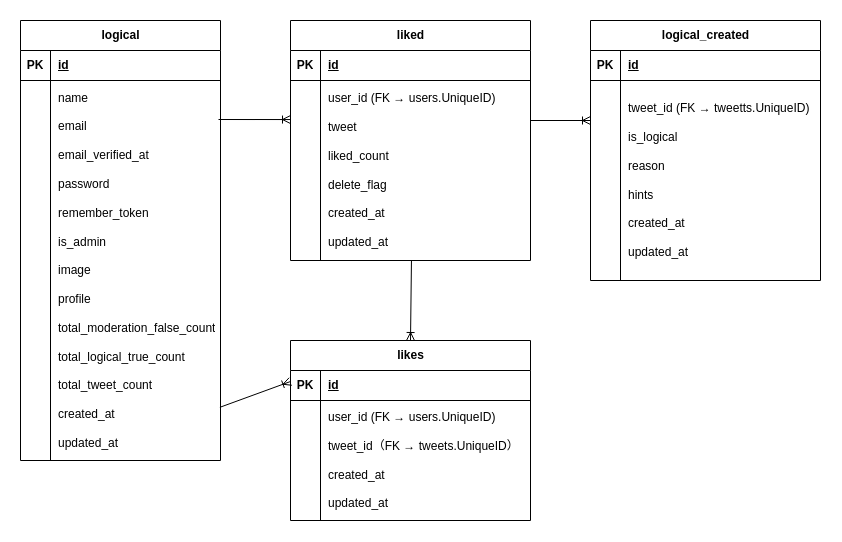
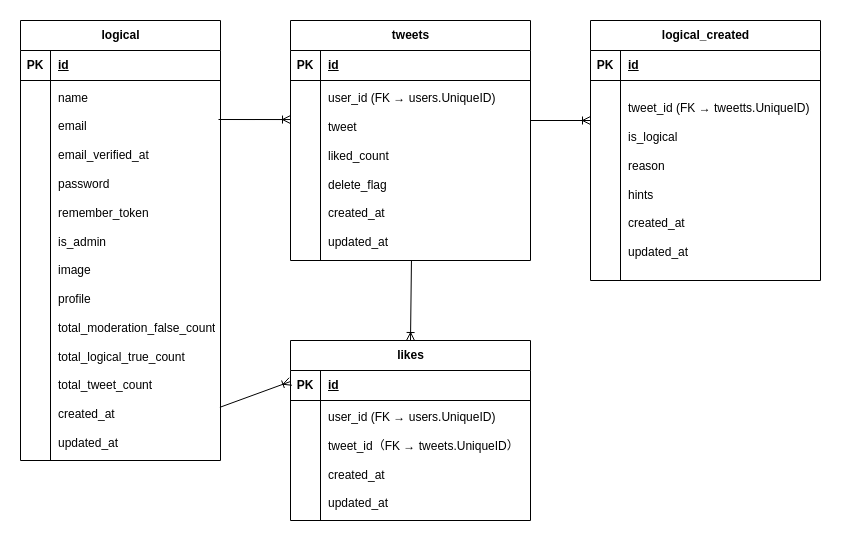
  <mxCell id="0" />
  <mxCell id="1" parent="0" />
  <mxCell id="2" value="logical" style="shape=table;startSize=30;container=1;collapsible=1;childLayout=tableLayout;fixedRows=1;rowLines=0;fontStyle=1;align=center;resizeLast=1;html=1;" parent="1" vertex="1"><mxGeometry x="20" y="20" width="200" height="440" as="geometry" /></mxCell>
  <mxCell id="3" value="" style="shape=tableRow;horizontal=0;startSize=0;swimlaneHead=0;swimlaneBody=0;fillColor=none;collapsible=0;dropTarget=0;points=[[0,0.5],[1,0.5]];portConstraint=eastwest;top=0;left=0;right=0;bottom=1;" parent="2" vertex="1"><mxGeometry y="30" width="200" height="30" as="geometry" /></mxCell>
  <mxCell id="4" value="PK" style="shape=partialRectangle;connectable=0;fillColor=none;top=0;left=0;bottom=0;right=0;fontStyle=1;overflow=hidden;whiteSpace=wrap;html=1;" parent="3" vertex="1"><mxGeometry width="30" height="30" as="geometry"><mxRectangle width="30" height="30" as="alternateBounds" /></mxGeometry></mxCell>
  <mxCell id="5" value="id" style="shape=partialRectangle;connectable=0;fillColor=none;top=0;left=0;bottom=0;right=0;align=left;spacingLeft=6;fontStyle=5;overflow=hidden;whiteSpace=wrap;html=1;" parent="3" vertex="1"><mxGeometry x="30" width="170" height="30" as="geometry"><mxRectangle width="170" height="30" as="alternateBounds" /></mxGeometry></mxCell>
  <mxCell id="6" value="" style="shape=tableRow;horizontal=0;startSize=0;swimlaneHead=0;swimlaneBody=0;fillColor=none;collapsible=0;dropTarget=0;points=[[0,0.5],[1,0.5]];portConstraint=eastwest;top=0;left=0;right=0;bottom=0;" parent="2" vertex="1"><mxGeometry y="60" width="200" height="380" as="geometry" /></mxCell>
  <mxCell id="7" value="" style="shape=partialRectangle;connectable=0;fillColor=none;top=0;left=0;bottom=0;right=0;editable=1;overflow=hidden;whiteSpace=wrap;html=1;" parent="6" vertex="1"><mxGeometry width="30" height="380" as="geometry"><mxRectangle width="30" height="380" as="alternateBounds" /></mxGeometry></mxCell>
  <mxCell id="8" value="name&lt;div&gt;&lt;br&gt;&lt;/div&gt;&lt;div&gt;email&lt;br&gt;&lt;br&gt;&lt;/div&gt;&lt;div&gt;email_verified_at&lt;/div&gt;&lt;div&gt;&lt;br&gt;&lt;/div&gt;&lt;div&gt;password&lt;/div&gt;&lt;div&gt;&lt;br&gt;&lt;/div&gt;&lt;div&gt;remember_token&lt;/div&gt;&lt;div&gt;&lt;br&gt;&lt;/div&gt;&lt;div&gt;is_admin&lt;/div&gt;&lt;div&gt;&lt;br&gt;&lt;/div&gt;&lt;div&gt;image&lt;/div&gt;&lt;div&gt;&lt;br&gt;&lt;/div&gt;&lt;div&gt;profile&lt;/div&gt;&lt;div&gt;&lt;br&gt;&lt;/div&gt;&lt;div&gt;total_moderation_false_count&lt;/div&gt;&lt;div&gt;&lt;br&gt;&lt;/div&gt;&lt;div&gt;total_logical_true_count&lt;/div&gt;&lt;div&gt;&lt;br&gt;&lt;/div&gt;&lt;div&gt;total_tweet_count&lt;/div&gt;&lt;div&gt;&lt;br&gt;&lt;/div&gt;&lt;div&gt;created_at&lt;/div&gt;&lt;div&gt;&lt;br&gt;&lt;/div&gt;&lt;div&gt;updated_at&lt;/div&gt;" style="shape=partialRectangle;connectable=0;fillColor=none;top=0;left=0;bottom=0;right=0;align=left;spacingLeft=6;overflow=hidden;whiteSpace=wrap;html=1;" parent="6" vertex="1"><mxGeometry x="30" width="170" height="380" as="geometry"><mxRectangle width="170" height="380" as="alternateBounds" /></mxGeometry></mxCell>
- <mxCell id="9" value="liked" style="shape=table;startSize=30;container=1;collapsible=1;childLayout=tableLayout;fixedRows=1;rowLines=0;fontStyle=1;align=center;resizeLast=1;html=1;" parent="1" vertex="1"><mxGeometry x="290" y="20" width="240" height="240" as="geometry" /></mxCell>
+ <mxCell id="9" value="tweets" style="shape=table;startSize=30;container=1;collapsible=1;childLayout=tableLayout;fixedRows=1;rowLines=0;fontStyle=1;align=center;resizeLast=1;html=1;" parent="1" vertex="1"><mxGeometry x="290" y="20" width="240" height="240" as="geometry" /></mxCell>
  <mxCell id="10" value="" style="shape=tableRow;horizontal=0;startSize=0;swimlaneHead=0;swimlaneBody=0;fillColor=none;collapsible=0;dropTarget=0;points=[[0,0.5],[1,0.5]];portConstraint=eastwest;top=0;left=0;right=0;bottom=1;" parent="9" vertex="1"><mxGeometry y="30" width="240" height="30" as="geometry" /></mxCell>
  <mxCell id="11" value="PK" style="shape=partialRectangle;connectable=0;fillColor=none;top=0;left=0;bottom=0;right=0;fontStyle=1;overflow=hidden;whiteSpace=wrap;html=1;" parent="10" vertex="1"><mxGeometry width="30" height="30" as="geometry"><mxRectangle width="30" height="30" as="alternateBounds" /></mxGeometry></mxCell>
  <mxCell id="12" value="id" style="shape=partialRectangle;connectable=0;fillColor=none;top=0;left=0;bottom=0;right=0;align=left;spacingLeft=6;fontStyle=5;overflow=hidden;whiteSpace=wrap;html=1;" parent="10" vertex="1"><mxGeometry x="30" width="210" height="30" as="geometry"><mxRectangle width="210" height="30" as="alternateBounds" /></mxGeometry></mxCell>
  <mxCell id="13" value="" style="shape=tableRow;horizontal=0;startSize=0;swimlaneHead=0;swimlaneBody=0;fillColor=none;collapsible=0;dropTarget=0;points=[[0,0.5],[1,0.5]];portConstraint=eastwest;top=0;left=0;right=0;bottom=0;" parent="9" vertex="1"><mxGeometry y="60" width="240" height="180" as="geometry" /></mxCell>
  <mxCell id="14" value="" style="shape=partialRectangle;connectable=0;fillColor=none;top=0;left=0;bottom=0;right=0;editable=1;overflow=hidden;whiteSpace=wrap;html=1;" parent="13" vertex="1"><mxGeometry width="30" height="180" as="geometry"><mxRectangle width="30" height="180" as="alternateBounds" /></mxGeometry></mxCell>
  <mxCell id="15" value="user_id&amp;nbsp;&lt;span style=&quot;background-color: transparent; color: light-dark(rgb(0, 0, 0), rgb(255, 255, 255));&quot;&gt;(FK → users.UniqueID)&lt;/span&gt;&lt;div&gt;&lt;br&gt;&lt;div&gt;tweet&lt;/div&gt;&lt;div&gt;&lt;br&gt;&lt;/div&gt;&lt;div&gt;liked_count&lt;/div&gt;&lt;div&gt;&lt;br&gt;&lt;/div&gt;&lt;div&gt;delete_flag&lt;/div&gt;&lt;div&gt;&lt;br&gt;&lt;/div&gt;&lt;div&gt;&lt;div&gt;&lt;span style=&quot;background-color: transparent; color: light-dark(rgb(0, 0, 0), rgb(255, 255, 255));&quot;&gt;created_at&lt;/span&gt;&lt;/div&gt;&lt;/div&gt;&lt;div&gt;&lt;span style=&quot;background-color: transparent; color: light-dark(rgb(0, 0, 0), rgb(255, 255, 255));&quot;&gt;&lt;br&gt;&lt;/span&gt;&lt;/div&gt;&lt;div&gt;&lt;span style=&quot;background-color: transparent; color: light-dark(rgb(0, 0, 0), rgb(255, 255, 255));&quot;&gt;updated_at&lt;/span&gt;&lt;/div&gt;&lt;/div&gt;" style="shape=partialRectangle;connectable=0;fillColor=none;top=0;left=0;bottom=0;right=0;align=left;spacingLeft=6;overflow=hidden;whiteSpace=wrap;html=1;" parent="13" vertex="1"><mxGeometry x="30" width="210" height="180" as="geometry"><mxRectangle width="210" height="180" as="alternateBounds" /></mxGeometry></mxCell>
  <mxCell id="16" value="logical_created" style="shape=table;startSize=30;container=1;collapsible=1;childLayout=tableLayout;fixedRows=1;rowLines=0;fontStyle=1;align=center;resizeLast=1;html=1;" parent="1" vertex="1"><mxGeometry x="590" y="20" width="230" height="260" as="geometry" /></mxCell>
  <mxCell id="17" value="" style="shape=tableRow;horizontal=0;startSize=0;swimlaneHead=0;swimlaneBody=0;fillColor=none;collapsible=0;dropTarget=0;points=[[0,0.5],[1,0.5]];portConstraint=eastwest;top=0;left=0;right=0;bottom=1;" parent="16" vertex="1"><mxGeometry y="30" width="230" height="30" as="geometry" /></mxCell>
  <mxCell id="18" value="PK" style="shape=partialRectangle;connectable=0;fillColor=none;top=0;left=0;bottom=0;right=0;fontStyle=1;overflow=hidden;whiteSpace=wrap;html=1;" parent="17" vertex="1"><mxGeometry width="30" height="30" as="geometry"><mxRectangle width="30" height="30" as="alternateBounds" /></mxGeometry></mxCell>
  <mxCell id="19" value="id" style="shape=partialRectangle;connectable=0;fillColor=none;top=0;left=0;bottom=0;right=0;align=left;spacingLeft=6;fontStyle=5;overflow=hidden;whiteSpace=wrap;html=1;" parent="17" vertex="1"><mxGeometry x="30" width="200" height="30" as="geometry"><mxRectangle width="200" height="30" as="alternateBounds" /></mxGeometry></mxCell>
  <mxCell id="20" value="" style="shape=tableRow;horizontal=0;startSize=0;swimlaneHead=0;swimlaneBody=0;fillColor=none;collapsible=0;dropTarget=0;points=[[0,0.5],[1,0.5]];portConstraint=eastwest;top=0;left=0;right=0;bottom=0;" parent="16" vertex="1"><mxGeometry y="60" width="230" height="200" as="geometry" /></mxCell>
  <mxCell id="21" value="" style="shape=partialRectangle;connectable=0;fillColor=none;top=0;left=0;bottom=0;right=0;editable=1;overflow=hidden;whiteSpace=wrap;html=1;" parent="20" vertex="1"><mxGeometry width="30" height="200" as="geometry"><mxRectangle width="30" height="200" as="alternateBounds" /></mxGeometry></mxCell>
  <mxCell id="22" value="tweet_id&amp;nbsp;(FK → tweetts.UniqueID)&lt;div&gt;&lt;br&gt;&lt;/div&gt;&lt;div&gt;is_logical&lt;br&gt;&lt;div&gt;&lt;br&gt;&lt;/div&gt;&lt;div&gt;reason&lt;br&gt;&lt;div&gt;&lt;br&gt;&lt;/div&gt;&lt;div&gt;hints&lt;/div&gt;&lt;/div&gt;&lt;/div&gt;&lt;div&gt;&lt;br&gt;&lt;/div&gt;&lt;div&gt;created_at&lt;/div&gt;&lt;div&gt;&lt;br&gt;&lt;/div&gt;&lt;div&gt;updated_at&lt;/div&gt;" style="shape=partialRectangle;connectable=0;fillColor=none;top=0;left=0;bottom=0;right=0;align=left;spacingLeft=6;overflow=hidden;whiteSpace=wrap;html=1;" parent="20" vertex="1"><mxGeometry x="30" width="200" height="200" as="geometry"><mxRectangle width="200" height="200" as="alternateBounds" /></mxGeometry></mxCell>
  <mxCell id="23" value="" style="fontSize=12;html=1;endArrow=ERoneToMany;startArrow=none;rounded=0;exitX=1;exitY=0.5;exitDx=0;exitDy=0;startFill=0;" parent="1" edge="1"><mxGeometry width="100" height="100" relative="1" as="geometry"><mxPoint x="530" y="120" as="sourcePoint" /><mxPoint x="590" y="120" as="targetPoint" /></mxGeometry></mxCell>
  <mxCell id="24" value="" style="fontSize=12;html=1;endArrow=ERoneToMany;startArrow=none;rounded=0;entryX=0.004;entryY=0.217;entryDx=0;entryDy=0;entryPerimeter=0;startFill=0;" parent="1" edge="1"><mxGeometry width="100" height="100" relative="1" as="geometry"><mxPoint x="218" y="119" as="sourcePoint" /><mxPoint x="290" y="119.06" as="targetPoint" /></mxGeometry></mxCell>
  <mxCell id="25" value="likes" style="shape=table;startSize=30;container=1;collapsible=1;childLayout=tableLayout;fixedRows=1;rowLines=0;fontStyle=1;align=center;resizeLast=1;html=1;" parent="1" vertex="1"><mxGeometry x="290" y="340" width="240" height="180" as="geometry" /></mxCell>
  <mxCell id="26" value="" style="shape=tableRow;horizontal=0;startSize=0;swimlaneHead=0;swimlaneBody=0;fillColor=none;collapsible=0;dropTarget=0;points=[[0,0.5],[1,0.5]];portConstraint=eastwest;top=0;left=0;right=0;bottom=1;" parent="25" vertex="1"><mxGeometry y="30" width="240" height="30" as="geometry" /></mxCell>
  <mxCell id="27" value="PK" style="shape=partialRectangle;connectable=0;fillColor=none;top=0;left=0;bottom=0;right=0;fontStyle=1;overflow=hidden;whiteSpace=wrap;html=1;" parent="26" vertex="1"><mxGeometry width="30" height="30" as="geometry"><mxRectangle width="30" height="30" as="alternateBounds" /></mxGeometry></mxCell>
  <mxCell id="28" value="id" style="shape=partialRectangle;connectable=0;fillColor=none;top=0;left=0;bottom=0;right=0;align=left;spacingLeft=6;fontStyle=5;overflow=hidden;whiteSpace=wrap;html=1;" parent="26" vertex="1"><mxGeometry x="30" width="210" height="30" as="geometry"><mxRectangle width="210" height="30" as="alternateBounds" /></mxGeometry></mxCell>
  <mxCell id="29" value="" style="shape=tableRow;horizontal=0;startSize=0;swimlaneHead=0;swimlaneBody=0;fillColor=none;collapsible=0;dropTarget=0;points=[[0,0.5],[1,0.5]];portConstraint=eastwest;top=0;left=0;right=0;bottom=0;" parent="25" vertex="1"><mxGeometry y="60" width="240" height="120" as="geometry" /></mxCell>
  <mxCell id="30" value="" style="shape=partialRectangle;connectable=0;fillColor=none;top=0;left=0;bottom=0;right=0;editable=1;overflow=hidden;whiteSpace=wrap;html=1;" parent="29" vertex="1"><mxGeometry width="30" height="120" as="geometry"><mxRectangle width="30" height="120" as="alternateBounds" /></mxGeometry></mxCell>
  <mxCell id="31" value="user_id&amp;nbsp;&lt;span style=&quot;background-color: transparent; color: light-dark(rgb(0, 0, 0), rgb(255, 255, 255));&quot;&gt;(FK → users.UniqueID)&lt;/span&gt;&lt;div&gt;&lt;br&gt;&lt;div&gt;tweet_id（&lt;span style=&quot;background-color: transparent; color: light-dark(rgb(0, 0, 0), rgb(255, 255, 255));&quot;&gt;FK →&lt;/span&gt;&lt;span style=&quot;background-color: transparent; color: light-dark(rgb(0, 0, 0), rgb(255, 255, 255));&quot;&gt;&amp;nbsp;&lt;/span&gt;&lt;span style=&quot;background-color: transparent; color: light-dark(rgb(0, 0, 0), rgb(255, 255, 255));&quot;&gt;tweets.UniqueID）&lt;/span&gt;&lt;/div&gt;&lt;div&gt;&lt;br&gt;&lt;/div&gt;&lt;div&gt;&lt;div&gt;&lt;span style=&quot;background-color: transparent; color: light-dark(rgb(0, 0, 0), rgb(255, 255, 255));&quot;&gt;created_at&lt;/span&gt;&lt;/div&gt;&lt;/div&gt;&lt;div&gt;&lt;span style=&quot;background-color: transparent; color: light-dark(rgb(0, 0, 0), rgb(255, 255, 255));&quot;&gt;&lt;br&gt;&lt;/span&gt;&lt;/div&gt;&lt;div&gt;&lt;span style=&quot;background-color: transparent; color: light-dark(rgb(0, 0, 0), rgb(255, 255, 255));&quot;&gt;updated_at&lt;/span&gt;&lt;/div&gt;&lt;/div&gt;" style="shape=partialRectangle;connectable=0;fillColor=none;top=0;left=0;bottom=0;right=0;align=left;spacingLeft=6;overflow=hidden;whiteSpace=wrap;html=1;" parent="29" vertex="1"><mxGeometry x="30" width="210" height="120" as="geometry"><mxRectangle width="210" height="120" as="alternateBounds" /></mxGeometry></mxCell>
  <mxCell id="32" value="" style="fontSize=12;html=1;endArrow=ERoneToMany;startArrow=none;rounded=0;exitX=0.504;exitY=1;exitDx=0;exitDy=0;entryX=0.5;entryY=0;entryDx=0;entryDy=0;exitPerimeter=0;startFill=0;" parent="1" source="13" target="25" edge="1"><mxGeometry width="100" height="100" relative="1" as="geometry"><mxPoint x="260" y="370" as="sourcePoint" /><mxPoint x="360" y="270" as="targetPoint" /></mxGeometry></mxCell>
  <mxCell id="33" value="" style="fontSize=12;html=1;endArrow=ERoneToMany;rounded=0;exitX=0.997;exitY=0.86;exitDx=0;exitDy=0;exitPerimeter=0;" parent="1" source="6" edge="1"><mxGeometry width="100" height="100" relative="1" as="geometry"><mxPoint x="220" y="380" as="sourcePoint" /><mxPoint x="290" y="381" as="targetPoint" /></mxGeometry></mxCell>
